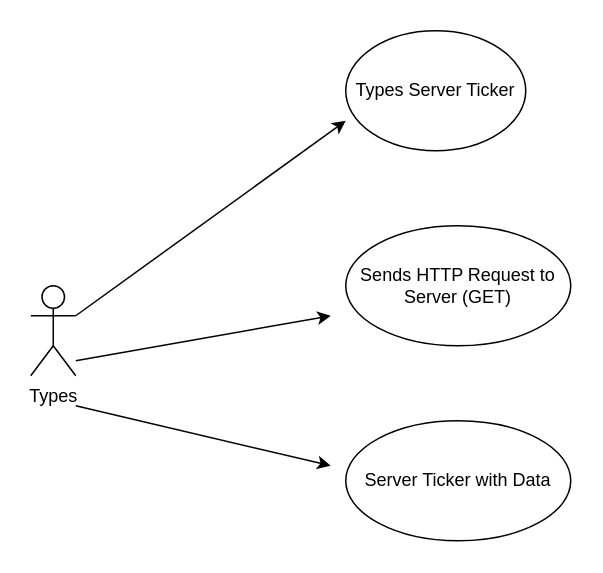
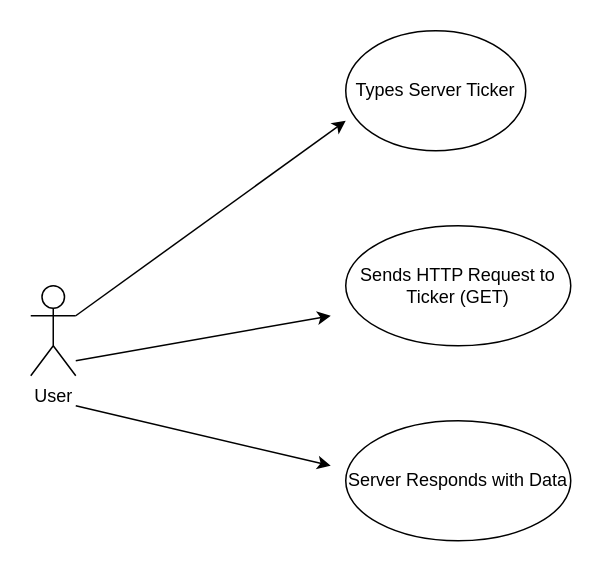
  <mxCell id="0" />
  <mxCell id="1" parent="0" />
- <mxCell id="2" value="Types" style="shape=umlActor;verticalLabelPosition=bottom;verticalAlign=top;html=1;outlineConnect=0;" vertex="1" parent="1"><mxGeometry x="20" y="190" width="30" height="60" as="geometry" /></mxCell>
+ <mxCell id="2" value="User" style="shape=umlActor;verticalLabelPosition=bottom;verticalAlign=top;html=1;outlineConnect=0;" vertex="1" parent="1"><mxGeometry x="20" y="190" width="30" height="60" as="geometry" /></mxCell>
  <mxCell id="3" value="" style="endArrow=classic;html=1;rounded=0;" edge="1" parent="1"><mxGeometry width="50" height="50" relative="1" as="geometry"><mxPoint x="50" y="210" as="sourcePoint" /><mxPoint x="230" y="80" as="targetPoint" /></mxGeometry></mxCell>
  <mxCell id="4" value="Types Server Ticker" style="ellipse;whiteSpace=wrap;html=1;" vertex="1" parent="1"><mxGeometry x="230" y="20" width="120" height="80" as="geometry" /></mxCell>
- <mxCell id="5" value="Sends HTTP Request to Server (GET)" style="ellipse;whiteSpace=wrap;html=1;" vertex="1" parent="1"><mxGeometry x="230" y="150" width="150" height="80" as="geometry" /></mxCell>
+ <mxCell id="5" value="Sends HTTP Request to Ticker (GET)" style="ellipse;whiteSpace=wrap;html=1;" vertex="1" parent="1"><mxGeometry x="230" y="150" width="150" height="80" as="geometry" /></mxCell>
  <mxCell id="6" value="" style="endArrow=classic;html=1;rounded=0;" edge="1" parent="1"><mxGeometry width="50" height="50" relative="1" as="geometry"><mxPoint x="50" y="240" as="sourcePoint" /><mxPoint x="220" y="210" as="targetPoint" /></mxGeometry></mxCell>
- <mxCell id="7" value="Server Ticker with Data" style="ellipse;whiteSpace=wrap;html=1;" vertex="1" parent="1"><mxGeometry x="230" y="280" width="150" height="80" as="geometry" /></mxCell>
+ <mxCell id="7" value="Server Responds with Data" style="ellipse;whiteSpace=wrap;html=1;" vertex="1" parent="1"><mxGeometry x="230" y="280" width="150" height="80" as="geometry" /></mxCell>
  <mxCell id="8" value="" style="endArrow=classic;html=1;rounded=0;" edge="1" parent="1"><mxGeometry width="50" height="50" relative="1" as="geometry"><mxPoint x="50" y="270" as="sourcePoint" /><mxPoint x="220" y="310" as="targetPoint" /></mxGeometry></mxCell>
